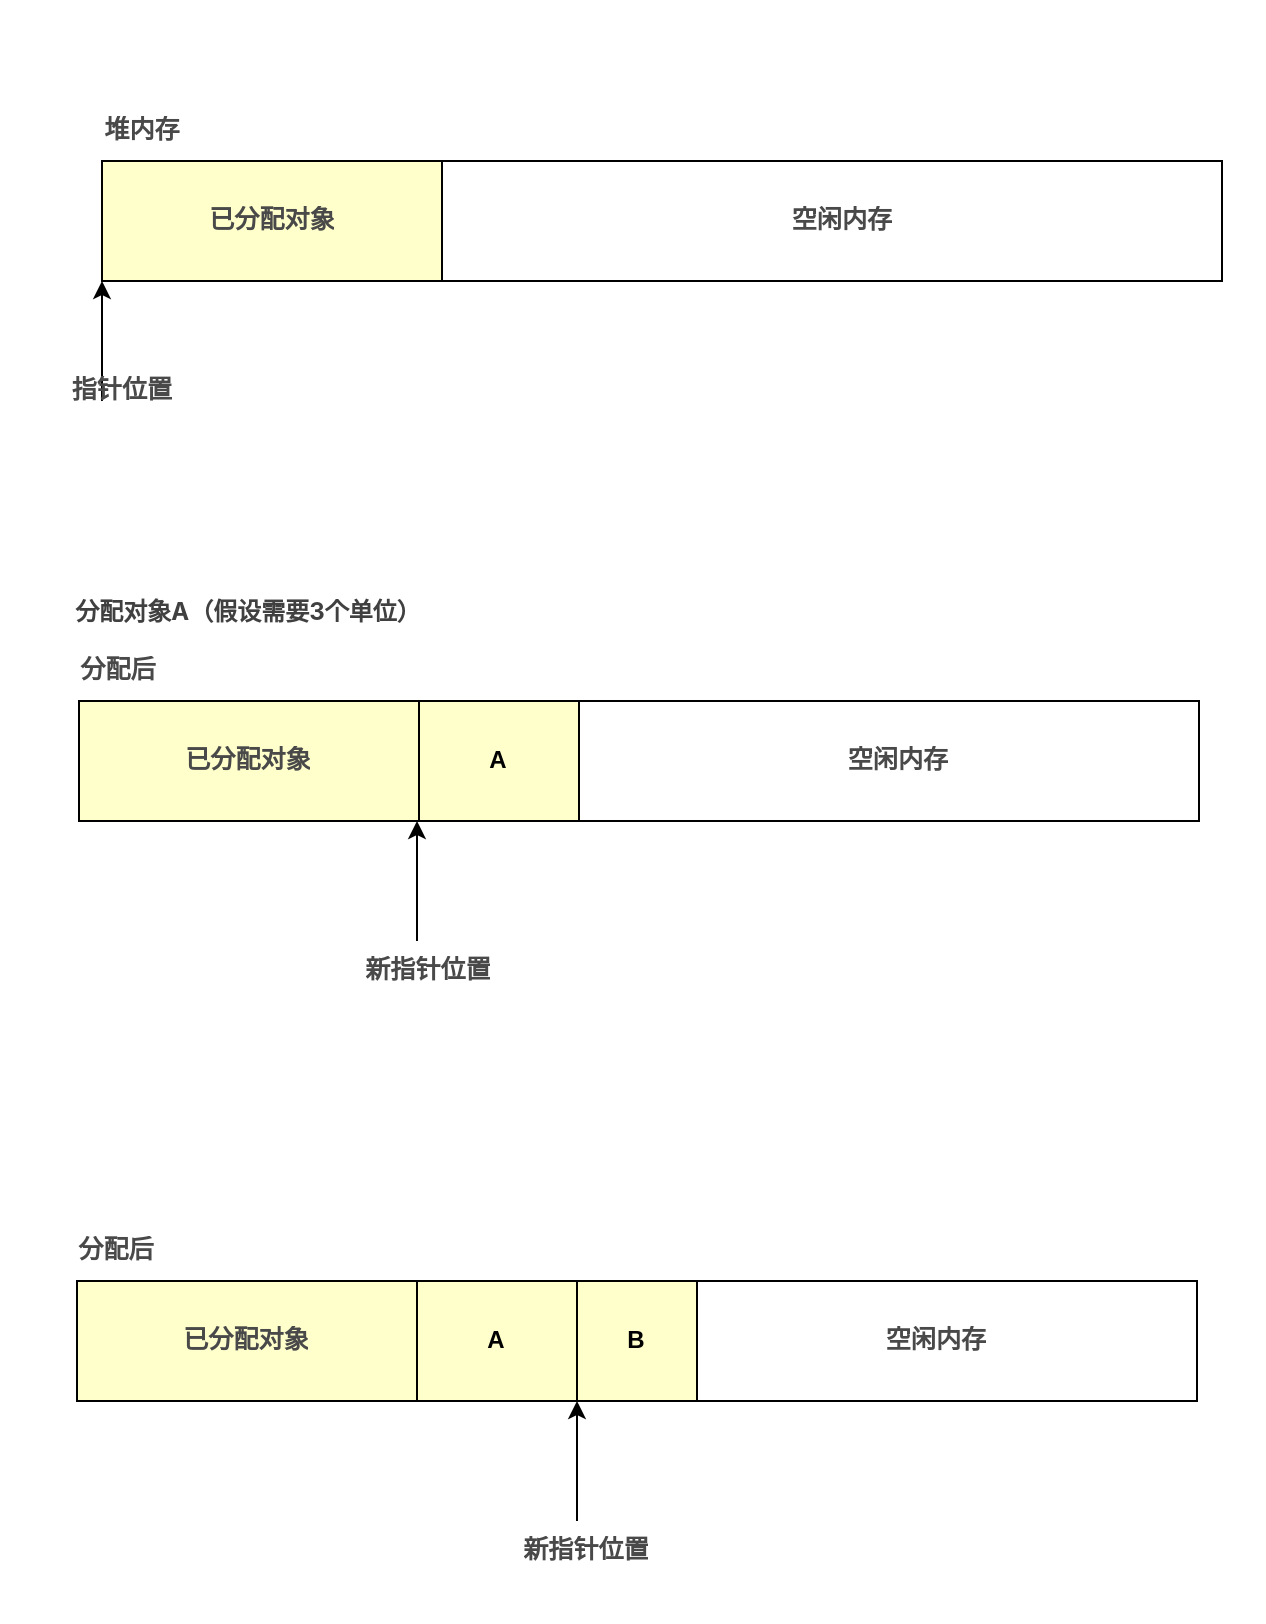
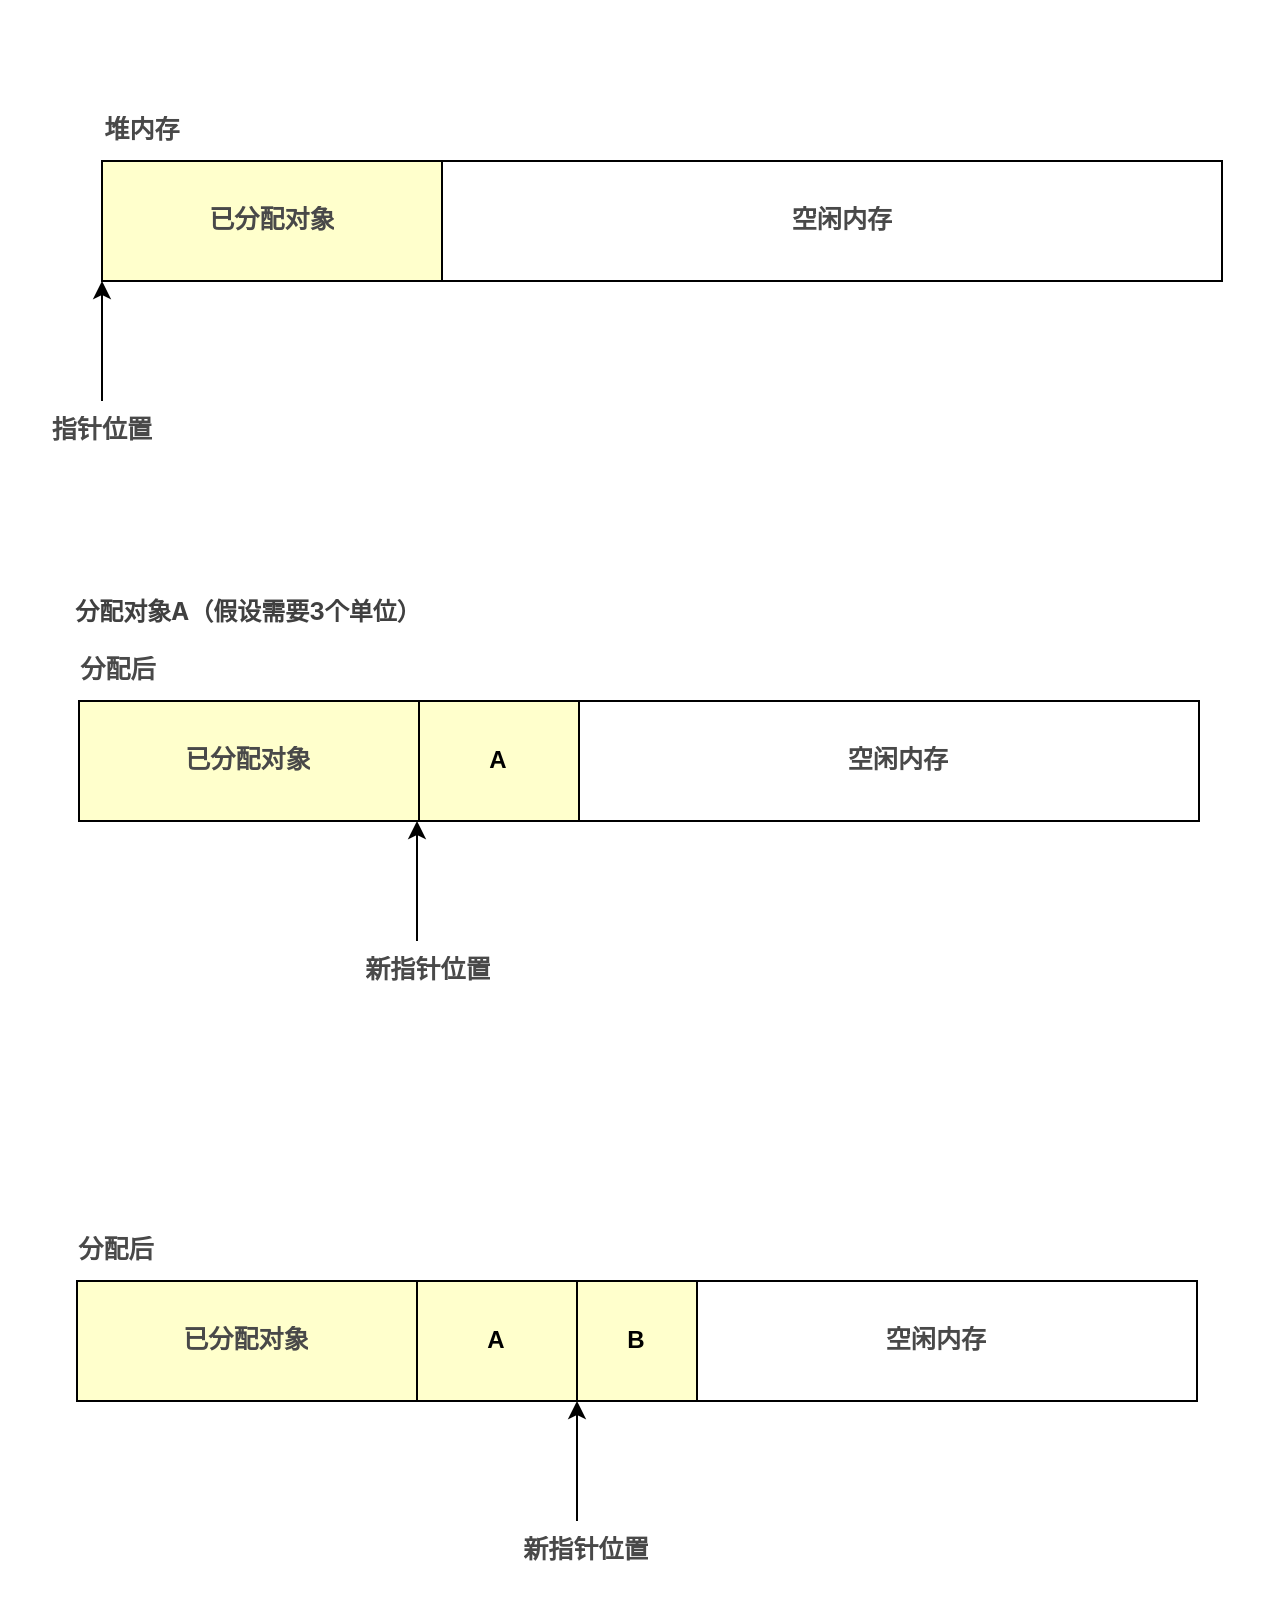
  <mxCell id="0" />
  <mxCell id="1" parent="0" />
  <mxCell id="2" value="" style="group" parent="1" vertex="1" connectable="0"><mxGeometry x="20.5" y="20" width="590" height="210" as="geometry" /></mxCell>
  <mxCell id="3" value="" style="endArrow=classic;html=1;rounded=0;" parent="2" edge="1"><mxGeometry width="50" height="50" relative="1" as="geometry"><mxPoint x="30" y="180" as="sourcePoint" /><mxPoint x="30" y="120" as="targetPoint" /></mxGeometry></mxCell>
  <mxCell id="4" value="" style="rounded=0;whiteSpace=wrap;html=1;" parent="2" vertex="1"><mxGeometry x="30" y="60" width="560" height="60" as="geometry" /></mxCell>
  <mxCell id="5" value="&lt;pre style=&quot;font-family: var(--ds-font-family-code); overflow: auto; padding: calc(var(--ds-md-zoom)*8px)calc(var(--ds-md-zoom)*12px); text-wrap: wrap; word-break: break-all; color: rgb(73, 73, 73); font-size: 12.573px; text-align: start; margin-top: 0px !important; margin-bottom: 0px !important;&quot;&gt;&lt;b&gt;堆内存&lt;/b&gt;&lt;/pre&gt;" style="text;strokeColor=none;align=center;fillColor=none;html=1;verticalAlign=middle;whiteSpace=wrap;rounded=0;" parent="2" vertex="1"><mxGeometry x="30" y="30" width="40" height="30" as="geometry" /></mxCell>
  <mxCell id="6" value="" style="rounded=0;whiteSpace=wrap;html=1;fillColor=#FFFFCC;" parent="2" vertex="1"><mxGeometry x="30" y="60" width="170" height="60" as="geometry" /></mxCell>
  <mxCell id="7" value="&lt;pre style=&quot;font-family: var(--ds-font-family-code); overflow: auto; padding: calc(var(--ds-md-zoom)*8px)calc(var(--ds-md-zoom)*12px); text-wrap: wrap; word-break: break-all; color: rgb(73, 73, 73); font-size: 12.573px; text-align: start; margin-top: 0px !important; margin-bottom: 0px !important;&quot;&gt;&lt;b&gt;已分配对象&lt;/b&gt;&lt;/pre&gt;" style="text;strokeColor=none;align=center;fillColor=none;html=1;verticalAlign=middle;whiteSpace=wrap;rounded=0;" parent="2" vertex="1"><mxGeometry x="80" y="75" width="70" height="30" as="geometry" /></mxCell>
  <mxCell id="8" value="&lt;pre style=&quot;font-family: var(--ds-font-family-code); overflow: auto; padding: calc(var(--ds-md-zoom)*8px)calc(var(--ds-md-zoom)*12px); text-wrap: wrap; word-break: break-all; color: rgb(73, 73, 73); font-size: 12.573px; text-align: start; margin-top: 0px !important; margin-bottom: 0px !important;&quot;&gt;&lt;b&gt;空闲内存&lt;/b&gt;&lt;/pre&gt;" style="text;strokeColor=none;align=center;fillColor=none;html=1;verticalAlign=middle;whiteSpace=wrap;rounded=0;" parent="2" vertex="1"><mxGeometry x="370" y="75" width="60" height="30" as="geometry" /></mxCell>
- <mxCell id="9" value="&lt;pre style=&quot;font-family: var(--ds-font-family-code); overflow: auto; padding: calc(var(--ds-md-zoom)*8px)calc(var(--ds-md-zoom)*12px); text-wrap: wrap; word-break: break-all; color: rgb(73, 73, 73); font-size: 12.573px; text-align: start; margin-top: 0px !important; margin-bottom: 0px !important;&quot;&gt;&lt;b&gt;指针位置&lt;/b&gt;&lt;/pre&gt;" style="text;strokeColor=none;align=center;fillColor=none;html=1;verticalAlign=middle;whiteSpace=wrap;rounded=0;" parent="2" vertex="1"><mxGeometry x="10" y="160" width="60" height="30" as="geometry" /></mxCell>
+ <mxCell id="9" value="&lt;pre style=&quot;font-family: var(--ds-font-family-code); overflow: auto; padding: calc(var(--ds-md-zoom)*8px)calc(var(--ds-md-zoom)*12px); text-wrap: wrap; word-break: break-all; color: rgb(73, 73, 73); font-size: 12.573px; text-align: start; margin-top: 0px !important; margin-bottom: 0px !important;&quot;&gt;&lt;b&gt;指针位置&lt;/b&gt;&lt;/pre&gt;" style="text;strokeColor=none;align=center;fillColor=none;html=1;verticalAlign=middle;whiteSpace=wrap;rounded=0;" parent="2" vertex="1"><mxGeometry y="180" width="60" height="30" as="geometry" /></mxCell>
  <mxCell id="10" value="" style="group" parent="1" vertex="1" connectable="0"><mxGeometry x="34" y="290" width="565" height="210" as="geometry" /></mxCell>
  <mxCell id="11" value="" style="endArrow=classic;html=1;rounded=0;" parent="10" edge="1"><mxGeometry width="50" height="50" relative="1" as="geometry"><mxPoint x="174" y="180" as="sourcePoint" /><mxPoint x="174" y="120" as="targetPoint" /></mxGeometry></mxCell>
  <mxCell id="12" value="" style="rounded=0;whiteSpace=wrap;html=1;" parent="10" vertex="1"><mxGeometry x="5" y="60" width="560" height="60" as="geometry" /></mxCell>
  <mxCell id="13" value="&lt;pre style=&quot;font-family: var(--ds-font-family-code); overflow: auto; padding: calc(var(--ds-md-zoom)*8px)calc(var(--ds-md-zoom)*12px); text-wrap: wrap; word-break: break-all; color: rgb(73, 73, 73); font-size: 12.573px; text-align: start; margin-top: 0px !important; margin-bottom: 0px !important;&quot;&gt;&lt;pre style=&quot;font-family: var(--ds-font-family-code); overflow: auto; padding: calc(var(--ds-md-zoom)*8px)calc(var(--ds-md-zoom)*12px); text-wrap: wrap; word-break: break-all; margin-top: 0px !important; margin-bottom: 0px !important;&quot;&gt;&lt;b&gt;分配后&lt;/b&gt;&lt;/pre&gt;&lt;/pre&gt;" style="text;strokeColor=none;align=center;fillColor=none;html=1;verticalAlign=middle;whiteSpace=wrap;rounded=0;" parent="10" vertex="1"><mxGeometry x="5" y="30" width="40" height="30" as="geometry" /></mxCell>
  <mxCell id="14" value="" style="rounded=0;whiteSpace=wrap;html=1;fillColor=#FFFFCC;" parent="10" vertex="1"><mxGeometry x="5" y="60" width="170" height="60" as="geometry" /></mxCell>
  <mxCell id="15" value="&lt;pre style=&quot;font-family: var(--ds-font-family-code); overflow: auto; padding: calc(var(--ds-md-zoom)*8px)calc(var(--ds-md-zoom)*12px); text-wrap: wrap; word-break: break-all; color: rgb(73, 73, 73); font-size: 12.573px; text-align: start; margin-top: 0px !important; margin-bottom: 0px !important;&quot;&gt;&lt;pre style=&quot;font-family: var(--ds-font-family-code); overflow: auto; padding: calc(var(--ds-md-zoom)*8px)calc(var(--ds-md-zoom)*12px); text-wrap: wrap; word-break: break-all; margin-top: 0px !important; margin-bottom: 0px !important;&quot;&gt;&lt;b&gt;已分配对象&lt;/b&gt;&lt;/pre&gt;&lt;/pre&gt;" style="text;strokeColor=none;align=center;fillColor=none;html=1;verticalAlign=middle;whiteSpace=wrap;rounded=0;" parent="10" vertex="1"><mxGeometry x="55" y="75" width="70" height="30" as="geometry" /></mxCell>
  <mxCell id="16" value="&lt;pre style=&quot;font-family: var(--ds-font-family-code); overflow: auto; padding: calc(var(--ds-md-zoom)*8px)calc(var(--ds-md-zoom)*12px); text-wrap: wrap; word-break: break-all; color: rgb(73, 73, 73); font-size: 12.573px; text-align: start; margin-top: 0px !important; margin-bottom: 0px !important;&quot;&gt;&lt;pre style=&quot;font-family: var(--ds-font-family-code); overflow: auto; padding: calc(var(--ds-md-zoom)*8px)calc(var(--ds-md-zoom)*12px); text-wrap: wrap; word-break: break-all; margin-top: 0px !important; margin-bottom: 0px !important;&quot;&gt;&lt;b&gt;空闲内存&lt;/b&gt;&lt;/pre&gt;&lt;/pre&gt;" style="text;strokeColor=none;align=center;fillColor=none;html=1;verticalAlign=middle;whiteSpace=wrap;rounded=0;" parent="10" vertex="1"><mxGeometry x="385" y="75" width="60" height="30" as="geometry" /></mxCell>
  <mxCell id="17" value="&lt;pre style=&quot;font-family: var(--ds-font-family-code); overflow: auto; padding: calc(var(--ds-md-zoom)*8px)calc(var(--ds-md-zoom)*12px); text-wrap: wrap; word-break: break-all; color: rgb(73, 73, 73); font-size: 12.573px; text-align: start; margin-top: 0px !important; margin-bottom: 0px !important;&quot;&gt;&lt;pre style=&quot;font-family: var(--ds-font-family-code); overflow: auto; padding: calc(var(--ds-md-zoom)*8px)calc(var(--ds-md-zoom)*12px); text-wrap: wrap; word-break: break-all; margin-top: 0px !important; margin-bottom: 0px !important;&quot;&gt;&lt;b&gt;新指针位置&lt;/b&gt;&lt;/pre&gt;&lt;/pre&gt;" style="text;strokeColor=none;align=center;fillColor=none;html=1;verticalAlign=middle;whiteSpace=wrap;rounded=0;" parent="10" vertex="1"><mxGeometry x="145" y="180" width="70" height="30" as="geometry" /></mxCell>
  <mxCell id="18" value="&lt;h3 style=&quot;font-size: calc(var(--ds-md-zoom)*16px); line-height: 1.5; margin: calc(var(--ds-md-zoom)*16px)0 calc(var(--ds-md-zoom)*12px)0; color: rgb(64, 64, 64); font-family: quote-cjk-patch, Inter, system-ui, -apple-system, BlinkMacSystemFont, &amp;quot;Segoe UI&amp;quot;, Roboto, &amp;quot;Noto Sans&amp;quot;, Ubuntu, Cantarell, &amp;quot;Helvetica Neue&amp;quot;, Oxygen, &amp;quot;Open Sans&amp;quot;, sans-serif; text-align: start; background-color: rgb(255, 255, 255);&quot;&gt;分配对象A（假设需要3个单位）&lt;/h3&gt;" style="text;strokeColor=none;align=center;fillColor=none;html=1;verticalAlign=middle;whiteSpace=wrap;rounded=0;" parent="10" vertex="1"><mxGeometry width="180" height="30" as="geometry" /></mxCell>
  <mxCell id="19" value="" style="rounded=0;whiteSpace=wrap;html=1;fillColor=#FFFFCC;" parent="10" vertex="1"><mxGeometry x="175" y="60" width="80" height="60" as="geometry" /></mxCell>
  <mxCell id="20" value="&lt;b&gt;A&lt;/b&gt;" style="text;strokeColor=none;align=center;fillColor=none;html=1;verticalAlign=middle;whiteSpace=wrap;rounded=0;" parent="10" vertex="1"><mxGeometry x="185" y="75" width="60" height="30" as="geometry" /></mxCell>
  <mxCell id="21" value="" style="group" parent="1" vertex="1" connectable="0"><mxGeometry x="33" y="580" width="565" height="210" as="geometry" /></mxCell>
  <mxCell id="22" value="" style="endArrow=classic;html=1;rounded=0;" parent="21" edge="1"><mxGeometry width="50" height="50" relative="1" as="geometry"><mxPoint x="255" y="180" as="sourcePoint" /><mxPoint x="255" y="120" as="targetPoint" /></mxGeometry></mxCell>
  <mxCell id="23" value="" style="rounded=0;whiteSpace=wrap;html=1;" parent="21" vertex="1"><mxGeometry x="5" y="60" width="560" height="60" as="geometry" /></mxCell>
  <mxCell id="24" value="&lt;pre style=&quot;font-family: var(--ds-font-family-code); overflow: auto; padding: calc(var(--ds-md-zoom)*8px)calc(var(--ds-md-zoom)*12px); text-wrap: wrap; word-break: break-all; color: rgb(73, 73, 73); font-size: 12.573px; text-align: start; margin-top: 0px !important; margin-bottom: 0px !important;&quot;&gt;&lt;pre style=&quot;font-family: var(--ds-font-family-code); overflow: auto; padding: calc(var(--ds-md-zoom)*8px)calc(var(--ds-md-zoom)*12px); text-wrap: wrap; word-break: break-all; margin-top: 0px !important; margin-bottom: 0px !important;&quot;&gt;&lt;b&gt;分配后&lt;/b&gt;&lt;/pre&gt;&lt;/pre&gt;" style="text;strokeColor=none;align=center;fillColor=none;html=1;verticalAlign=middle;whiteSpace=wrap;rounded=0;" parent="21" vertex="1"><mxGeometry x="5" y="30" width="40" height="30" as="geometry" /></mxCell>
  <mxCell id="25" value="" style="rounded=0;whiteSpace=wrap;html=1;fillColor=#FFFFCC;" parent="21" vertex="1"><mxGeometry x="5" y="60" width="170" height="60" as="geometry" /></mxCell>
  <mxCell id="26" value="&lt;pre style=&quot;font-family: var(--ds-font-family-code); overflow: auto; padding: calc(var(--ds-md-zoom)*8px)calc(var(--ds-md-zoom)*12px); text-wrap: wrap; word-break: break-all; color: rgb(73, 73, 73); font-size: 12.573px; text-align: start; margin-top: 0px !important; margin-bottom: 0px !important;&quot;&gt;&lt;pre style=&quot;font-family: var(--ds-font-family-code); overflow: auto; padding: calc(var(--ds-md-zoom)*8px)calc(var(--ds-md-zoom)*12px); text-wrap: wrap; word-break: break-all; margin-top: 0px !important; margin-bottom: 0px !important;&quot;&gt;&lt;b&gt;已分配对象&lt;/b&gt;&lt;/pre&gt;&lt;/pre&gt;" style="text;strokeColor=none;align=center;fillColor=none;html=1;verticalAlign=middle;whiteSpace=wrap;rounded=0;" parent="21" vertex="1"><mxGeometry x="55" y="75" width="70" height="30" as="geometry" /></mxCell>
  <mxCell id="27" value="&lt;pre style=&quot;font-family: var(--ds-font-family-code); overflow: auto; padding: calc(var(--ds-md-zoom)*8px)calc(var(--ds-md-zoom)*12px); text-wrap: wrap; word-break: break-all; color: rgb(73, 73, 73); font-size: 12.573px; text-align: start; margin-top: 0px !important; margin-bottom: 0px !important;&quot;&gt;&lt;pre style=&quot;font-family: var(--ds-font-family-code); overflow: auto; padding: calc(var(--ds-md-zoom)*8px)calc(var(--ds-md-zoom)*12px); text-wrap: wrap; word-break: break-all; margin-top: 0px !important; margin-bottom: 0px !important;&quot;&gt;&lt;b&gt;空闲内存&lt;/b&gt;&lt;/pre&gt;&lt;/pre&gt;" style="text;strokeColor=none;align=center;fillColor=none;html=1;verticalAlign=middle;whiteSpace=wrap;rounded=0;" parent="21" vertex="1"><mxGeometry x="405" y="75" width="60" height="30" as="geometry" /></mxCell>
  <mxCell id="28" value="&lt;pre style=&quot;font-family: var(--ds-font-family-code); overflow: auto; padding: calc(var(--ds-md-zoom)*8px)calc(var(--ds-md-zoom)*12px); text-wrap: wrap; word-break: break-all; color: rgb(73, 73, 73); font-size: 12.573px; text-align: start; margin-top: 0px !important; margin-bottom: 0px !important;&quot;&gt;&lt;pre style=&quot;font-family: var(--ds-font-family-code); overflow: auto; padding: calc(var(--ds-md-zoom)*8px)calc(var(--ds-md-zoom)*12px); text-wrap: wrap; word-break: break-all; margin-top: 0px !important; margin-bottom: 0px !important;&quot;&gt;&lt;b&gt;新指针位置&lt;/b&gt;&lt;/pre&gt;&lt;/pre&gt;" style="text;strokeColor=none;align=center;fillColor=none;html=1;verticalAlign=middle;whiteSpace=wrap;rounded=0;" parent="21" vertex="1"><mxGeometry x="225" y="180" width="70" height="30" as="geometry" /></mxCell>
  <mxCell id="29" value="" style="rounded=0;whiteSpace=wrap;html=1;fillColor=#FFFFCC;" parent="21" vertex="1"><mxGeometry x="175" y="60" width="80" height="60" as="geometry" /></mxCell>
  <mxCell id="30" value="&lt;b&gt;A&lt;/b&gt;" style="text;strokeColor=none;align=center;fillColor=none;html=1;verticalAlign=middle;whiteSpace=wrap;rounded=0;" parent="21" vertex="1"><mxGeometry x="185" y="75" width="60" height="30" as="geometry" /></mxCell>
  <mxCell id="31" value="" style="rounded=0;whiteSpace=wrap;html=1;fillColor=#FFFFCC;" parent="21" vertex="1"><mxGeometry x="255" y="60" width="60" height="60" as="geometry" /></mxCell>
  <mxCell id="32" value="&lt;b&gt;B&lt;/b&gt;" style="text;strokeColor=none;align=center;fillColor=none;html=1;verticalAlign=middle;whiteSpace=wrap;rounded=0;" parent="21" vertex="1"><mxGeometry x="255" y="75" width="60" height="30" as="geometry" /></mxCell>
